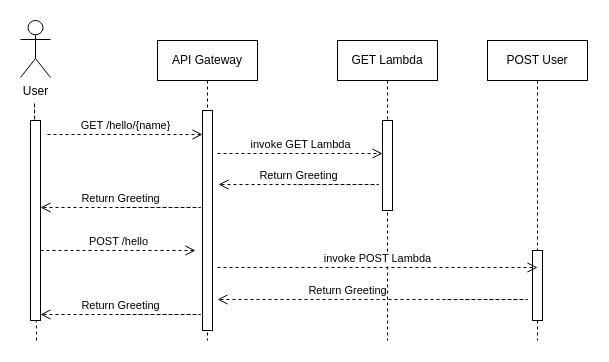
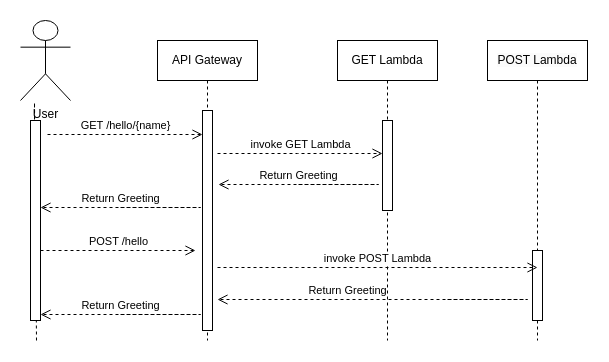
  <mxCell id="0" />
  <mxCell id="1" parent="0" />
  <mxCell id="2" value="API Gateway" style="shape=umlLifeline;perimeter=lifelinePerimeter;whiteSpace=wrap;html=1;container=0;dropTarget=0;collapsible=0;recursiveResize=0;outlineConnect=0;portConstraint=eastwest;newEdgeStyle={&quot;edgeStyle&quot;:&quot;elbowEdgeStyle&quot;,&quot;elbow&quot;:&quot;vertical&quot;,&quot;curved&quot;:0,&quot;rounded&quot;:0};" parent="1" vertex="1"><mxGeometry x="157" y="40" width="100" height="300" as="geometry" /></mxCell>
  <mxCell id="3" value="" style="html=1;points=[];perimeter=orthogonalPerimeter;outlineConnect=0;targetShapes=umlLifeline;portConstraint=eastwest;newEdgeStyle={&quot;edgeStyle&quot;:&quot;elbowEdgeStyle&quot;,&quot;elbow&quot;:&quot;vertical&quot;,&quot;curved&quot;:0,&quot;rounded&quot;:0};" parent="2" vertex="1"><mxGeometry x="45" y="70" width="10" height="220" as="geometry" /></mxCell>
  <mxCell id="4" value="GET Lambda" style="shape=umlLifeline;perimeter=lifelinePerimeter;whiteSpace=wrap;html=1;container=0;dropTarget=0;collapsible=0;recursiveResize=0;outlineConnect=0;portConstraint=eastwest;newEdgeStyle={&quot;edgeStyle&quot;:&quot;elbowEdgeStyle&quot;,&quot;elbow&quot;:&quot;vertical&quot;,&quot;curved&quot;:0,&quot;rounded&quot;:0};" parent="1" vertex="1"><mxGeometry x="337" y="40" width="100" height="300" as="geometry" /></mxCell>
  <mxCell id="5" value="" style="html=1;points=[];perimeter=orthogonalPerimeter;outlineConnect=0;targetShapes=umlLifeline;portConstraint=eastwest;newEdgeStyle={&quot;edgeStyle&quot;:&quot;elbowEdgeStyle&quot;,&quot;elbow&quot;:&quot;vertical&quot;,&quot;curved&quot;:0,&quot;rounded&quot;:0};" parent="4" vertex="1"><mxGeometry x="45" y="80" width="10" height="90" as="geometry" /></mxCell>
- <mxCell id="6" value="User" style="shape=umlActor;verticalLabelPosition=bottom;verticalAlign=top;html=1;outlineConnect=0;" vertex="1" parent="1"><mxGeometry x="20" y="20" width="30" height="57" as="geometry" /></mxCell>
+ <mxCell id="6" value="User" style="shape=umlActor;verticalLabelPosition=bottom;verticalAlign=top;html=1;outlineConnect=0;" vertex="1" parent="1"><mxGeometry x="20" y="20" width="50" height="80" as="geometry" /></mxCell>
  <mxCell id="7" value="" style="endArrow=none;dashed=1;html=1;rounded=0;" edge="1" parent="1"><mxGeometry width="50" height="50" relative="1" as="geometry"><mxPoint x="36" y="340" as="sourcePoint" /><mxPoint x="34" y="147" as="targetPoint" /><Array as="points"><mxPoint x="34" y="102" /></Array></mxGeometry></mxCell>
  <mxCell id="8" value="" style="rounded=0;whiteSpace=wrap;html=1;" vertex="1" parent="1"><mxGeometry x="30" y="120" width="10" height="200" as="geometry" /></mxCell>
- <mxCell id="9" value="&lt;br&gt;&lt;span style=&quot;color: rgb(0, 0, 0); font-family: Helvetica; font-size: 12px; font-style: normal; font-variant-ligatures: normal; font-variant-caps: normal; font-weight: 400; letter-spacing: normal; orphans: 2; text-align: center; text-indent: 0px; text-transform: none; widows: 2; word-spacing: 0px; -webkit-text-stroke-width: 0px; white-space: normal; background-color: rgb(251, 251, 251); text-decoration-thickness: initial; text-decoration-style: initial; text-decoration-color: initial; display: inline !important; float: none;&quot;&gt;POST User&lt;/span&gt;&lt;div&gt;&lt;br/&gt;&lt;/div&gt;" style="shape=umlLifeline;perimeter=lifelinePerimeter;whiteSpace=wrap;html=1;container=0;dropTarget=0;collapsible=0;recursiveResize=0;outlineConnect=0;portConstraint=eastwest;newEdgeStyle={&quot;edgeStyle&quot;:&quot;elbowEdgeStyle&quot;,&quot;elbow&quot;:&quot;vertical&quot;,&quot;curved&quot;:0,&quot;rounded&quot;:0};" vertex="1" parent="1"><mxGeometry x="487" y="40" width="100" height="300" as="geometry" /></mxCell>
+ <mxCell id="9" value="&lt;br&gt;&lt;span style=&quot;color: rgb(0, 0, 0); font-family: Helvetica; font-size: 12px; font-style: normal; font-variant-ligatures: normal; font-variant-caps: normal; font-weight: 400; letter-spacing: normal; orphans: 2; text-align: center; text-indent: 0px; text-transform: none; widows: 2; word-spacing: 0px; -webkit-text-stroke-width: 0px; white-space: normal; background-color: rgb(251, 251, 251); text-decoration-thickness: initial; text-decoration-style: initial; text-decoration-color: initial; display: inline !important; float: none;&quot;&gt;POST Lambda&lt;/span&gt;&lt;div&gt;&lt;br/&gt;&lt;/div&gt;" style="shape=umlLifeline;perimeter=lifelinePerimeter;whiteSpace=wrap;html=1;container=0;dropTarget=0;collapsible=0;recursiveResize=0;outlineConnect=0;portConstraint=eastwest;newEdgeStyle={&quot;edgeStyle&quot;:&quot;elbowEdgeStyle&quot;,&quot;elbow&quot;:&quot;vertical&quot;,&quot;curved&quot;:0,&quot;rounded&quot;:0};" vertex="1" parent="1"><mxGeometry x="487" y="40" width="100" height="300" as="geometry" /></mxCell>
  <mxCell id="10" value="" style="html=1;points=[];perimeter=orthogonalPerimeter;outlineConnect=0;targetShapes=umlLifeline;portConstraint=eastwest;newEdgeStyle={&quot;edgeStyle&quot;:&quot;elbowEdgeStyle&quot;,&quot;elbow&quot;:&quot;vertical&quot;,&quot;curved&quot;:0,&quot;rounded&quot;:0};" vertex="1" parent="9"><mxGeometry x="45" y="210" width="10" height="70" as="geometry" /></mxCell>
  <mxCell id="11" value="GET /hello/{name}" style="html=1;verticalAlign=bottom;endArrow=open;dashed=1;endSize=8;edgeStyle=elbowEdgeStyle;elbow=horizontal;curved=0;rounded=0;" edge="1" parent="1"><mxGeometry relative="1" as="geometry"><mxPoint x="202" y="134" as="targetPoint" /><Array as="points"><mxPoint x="117" y="134" /></Array><mxPoint x="47" y="134" as="sourcePoint" /></mxGeometry></mxCell>
  <mxCell id="12" value="invoke GET Lambda" style="html=1;verticalAlign=bottom;endArrow=open;dashed=1;endSize=8;edgeStyle=elbowEdgeStyle;elbow=vertical;curved=0;rounded=0;" edge="1" parent="1"><mxGeometry relative="1" as="geometry"><mxPoint x="382" y="153" as="targetPoint" /><Array as="points"><mxPoint x="297" y="153" /></Array><mxPoint x="217" y="153" as="sourcePoint" /></mxGeometry></mxCell>
  <mxCell id="13" value="Return Greeting" style="html=1;verticalAlign=bottom;endArrow=open;dashed=1;endSize=8;edgeStyle=elbowEdgeStyle;elbow=vertical;curved=0;rounded=0;" edge="1" parent="1"><mxGeometry x="0.333" relative="1" as="geometry"><mxPoint x="40" y="207" as="targetPoint" /><Array as="points"><mxPoint x="200" y="207" /></Array><mxPoint x="120" y="207" as="sourcePoint" /><mxPoint as="offset" /></mxGeometry></mxCell>
  <mxCell id="14" value="Return Greeting" style="html=1;verticalAlign=bottom;endArrow=open;dashed=1;endSize=8;edgeStyle=elbowEdgeStyle;elbow=vertical;curved=0;rounded=0;" edge="1" parent="1"><mxGeometry x="0.333" relative="1" as="geometry"><mxPoint x="218" y="184" as="targetPoint" /><Array as="points"><mxPoint x="378" y="184" /></Array><mxPoint x="298" y="184" as="sourcePoint" /><mxPoint as="offset" /></mxGeometry></mxCell>
  <mxCell id="15" value="POST /hello" style="html=1;verticalAlign=bottom;endArrow=open;dashed=1;endSize=8;edgeStyle=elbowEdgeStyle;elbow=horizontal;curved=0;rounded=0;" edge="1" parent="1"><mxGeometry relative="1" as="geometry"><mxPoint x="195" y="250" as="targetPoint" /><Array as="points"><mxPoint x="110" y="250" /></Array><mxPoint x="40" y="250" as="sourcePoint" /></mxGeometry></mxCell>
  <mxCell id="16" value="invoke POST Lambda" style="html=1;verticalAlign=bottom;endArrow=open;dashed=1;endSize=8;edgeStyle=elbowEdgeStyle;elbow=vertical;curved=0;rounded=0;" edge="1" parent="1"><mxGeometry relative="1" as="geometry"><mxPoint x="537" y="267" as="targetPoint" /><Array as="points"><mxPoint x="297" y="267" /></Array><mxPoint x="217" y="267" as="sourcePoint" /></mxGeometry></mxCell>
  <mxCell id="17" value="Return Greeting" style="html=1;verticalAlign=bottom;endArrow=open;dashed=1;endSize=8;edgeStyle=elbowEdgeStyle;elbow=vertical;curved=0;rounded=0;" edge="1" parent="1"><mxGeometry x="0.333" relative="1" as="geometry"><mxPoint x="217" y="299" as="targetPoint" /><Array as="points"><mxPoint x="527" y="299" /></Array><mxPoint x="447" y="299" as="sourcePoint" /><mxPoint as="offset" /></mxGeometry></mxCell>
  <mxCell id="18" value="Return Greeting" style="html=1;verticalAlign=bottom;endArrow=open;dashed=1;endSize=8;edgeStyle=elbowEdgeStyle;elbow=vertical;curved=0;rounded=0;" edge="1" parent="1"><mxGeometry x="0.333" relative="1" as="geometry"><mxPoint x="40" y="314" as="targetPoint" /><Array as="points"><mxPoint x="200" y="314" /></Array><mxPoint x="120" y="314" as="sourcePoint" /><mxPoint as="offset" /></mxGeometry></mxCell>
